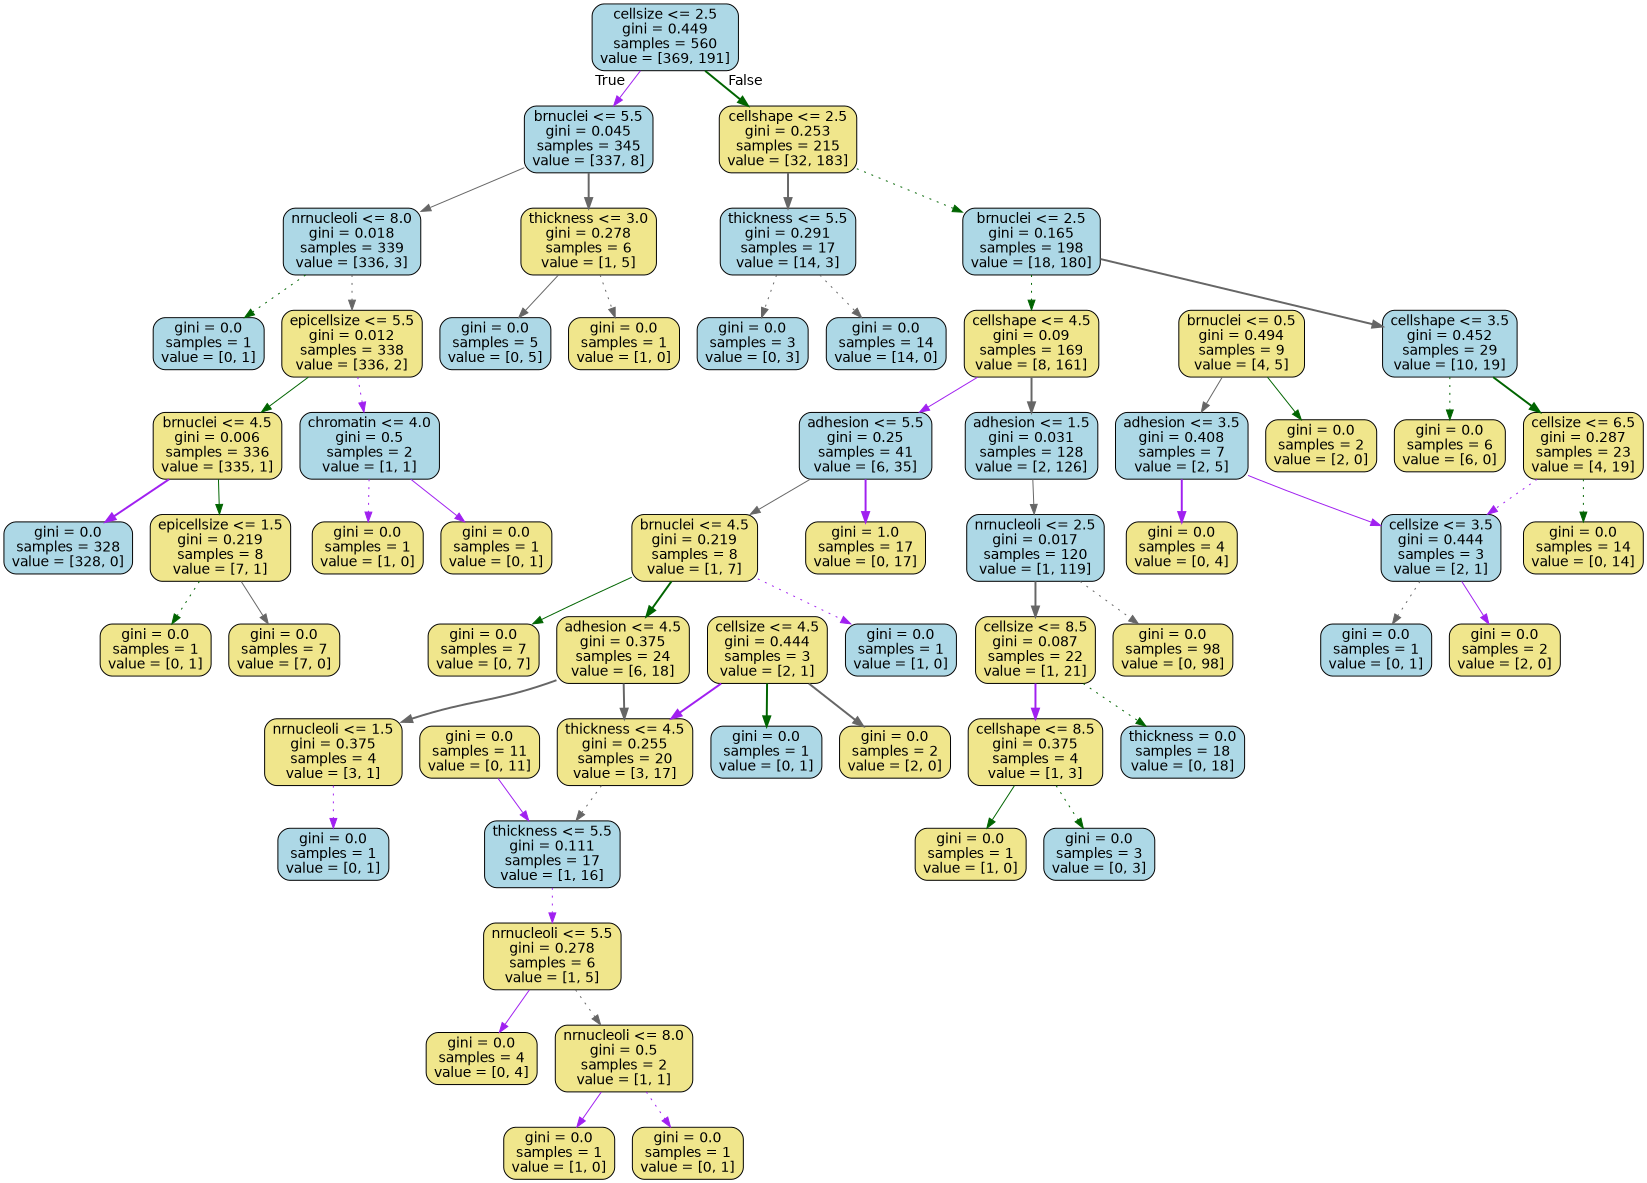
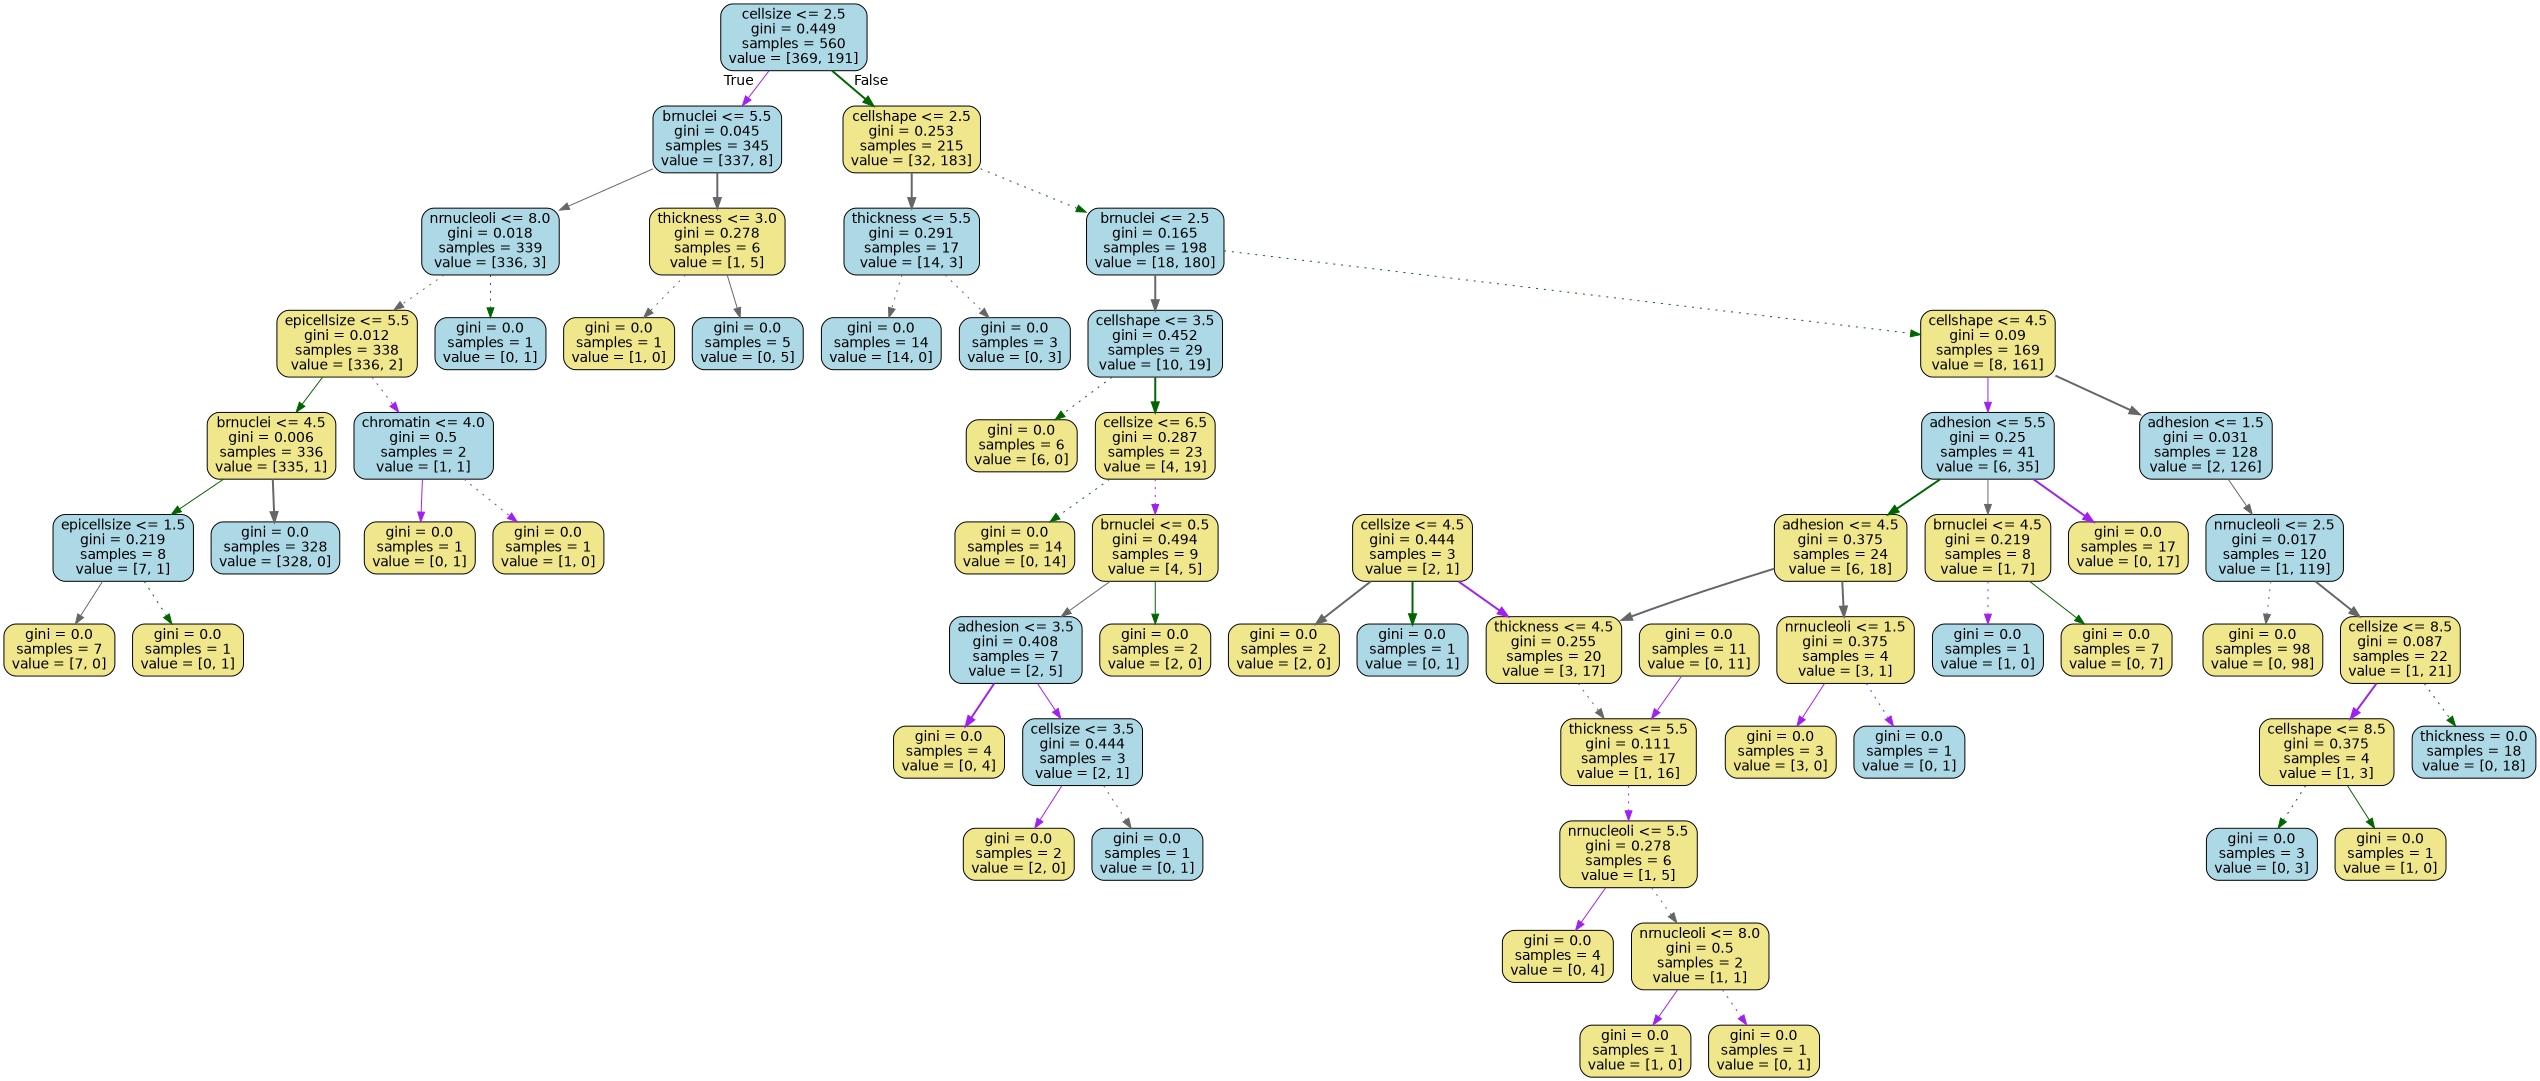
  digraph {
    node [color=black fillcolor=khaki fontname=helvetica shape=box style="filled, rounded"]
    edge [color=gray40 fontname=helvetica style=dotted]
    n1 [fillcolor=lightblue label="cellsize <= 2.5\ngini = 0.449\nsamples = 560\nvalue = [369, 191]"]
    n2 [fillcolor=lightblue label="brnuclei <= 5.5\ngini = 0.045\nsamples = 345\nvalue = [337, 8]"]
    n3 [label="cellshape <= 2.5\ngini = 0.253\nsamples = 215\nvalue = [32, 183]"]
    n4 [fillcolor=lightblue label="nrnucleoli <= 8.0\ngini = 0.018\nsamples = 339\nvalue = [336, 3]"]
    n5 [label="thickness <= 3.0\ngini = 0.278\nsamples = 6\nvalue = [1, 5]"]
    n6 [fillcolor=lightblue label="thickness <= 5.5\ngini = 0.291\nsamples = 17\nvalue = [14, 3]"]
    n7 [fillcolor=lightblue label="brnuclei <= 2.5\ngini = 0.165\nsamples = 198\nvalue = [18, 180]"]
    n8 [label="epicellsize <= 5.5\ngini = 0.012\nsamples = 338\nvalue = [336, 2]"]
    n9 [fillcolor=lightblue label="gini = 0.0\nsamples = 1\nvalue = [0, 1]"]
    n10 [label="gini = 0.0\nsamples = 1\nvalue = [1, 0]"]
    n11 [fillcolor=lightblue label="gini = 0.0\nsamples = 5\nvalue = [0, 5]"]
    n12 [label="brnuclei <= 4.5\ngini = 0.006\nsamples = 336\nvalue = [335, 1]"]
    n13 [fillcolor=lightblue label="chromatin <= 4.0\ngini = 0.5\nsamples = 2\nvalue = [1, 1]"]
    n14 [fillcolor=lightblue label="gini = 0.0\nsamples = 328\nvalue = [328, 0]"]
-   n15 [label="epicellsize <= 1.5\ngini = 0.219\nsamples = 8\nvalue = [7, 1]"]
+   n15 [fillcolor=lightblue label="epicellsize <= 1.5\ngini = 0.219\nsamples = 8\nvalue = [7, 1]"]
    n16 [label="gini = 0.0\nsamples = 1\nvalue = [1, 0]"]
    n17 [label="gini = 0.0\nsamples = 1\nvalue = [0, 1]"]
    n18 [label="gini = 0.0\nsamples = 1\nvalue = [0, 1]"]
    n19 [label="gini = 0.0\nsamples = 7\nvalue = [7, 0]"]
    n20 [fillcolor=lightblue label="gini = 0.0\nsamples = 14\nvalue = [14, 0]"]
    n21 [fillcolor=lightblue label="gini = 0.0\nsamples = 3\nvalue = [0, 3]"]
    n22 [fillcolor=lightblue label="cellshape <= 3.5\ngini = 0.452\nsamples = 29\nvalue = [10, 19]"]
    n23 [label="cellshape <= 4.5\ngini = 0.09\nsamples = 169\nvalue = [8, 161]"]
    n24 [label="gini = 0.0\nsamples = 6\nvalue = [6, 0]"]
    n25 [label="cellsize <= 6.5\ngini = 0.287\nsamples = 23\nvalue = [4, 19]"]
    n26 [fillcolor=lightblue label="adhesion <= 5.5\ngini = 0.25\nsamples = 41\nvalue = [6, 35]"]
    n27 [fillcolor=lightblue label="adhesion <= 1.5\ngini = 0.031\nsamples = 128\nvalue = [2, 126]"]
    n28 [label="brnuclei <= 0.5\ngini = 0.494\nsamples = 9\nvalue = [4, 5]"]
    n29 [label="gini = 0.0\nsamples = 14\nvalue = [0, 14]"]
    n30 [label="gini = 0.0\nsamples = 2\nvalue = [2, 0]"]
    n31 [fillcolor=lightblue label="adhesion <= 3.5\ngini = 0.408\nsamples = 7\nvalue = [2, 5]"]
    n32 [fillcolor=lightblue label="cellsize <= 3.5\ngini = 0.444\nsamples = 3\nvalue = [2, 1]"]
    n33 [label="gini = 0.0\nsamples = 4\nvalue = [0, 4]"]
    n34 [fillcolor=lightblue label="gini = 0.0\nsamples = 1\nvalue = [0, 1]"]
    n35 [label="gini = 0.0\nsamples = 2\nvalue = [2, 0]"]
    n36 [label="adhesion <= 4.5\ngini = 0.375\nsamples = 24\nvalue = [6, 18]"]
-   n37 [label="gini = 1.0\nsamples = 17\nvalue = [0, 17]"]
+   n37 [label="gini = 0.0\nsamples = 17\nvalue = [0, 17]"]
    n38 [label="brnuclei <= 4.5\ngini = 0.219\nsamples = 8\nvalue = [1, 7]"]
    n39 [fillcolor=lightblue label="nrnucleoli <= 2.5\ngini = 0.017\nsamples = 120\nvalue = [1, 119]"]
    n40 [label="thickness <= 4.5\ngini = 0.255\nsamples = 20\nvalue = [3, 17]"]
    n41 [label="nrnucleoli <= 1.5\ngini = 0.375\nsamples = 4\nvalue = [3, 1]"]
-   n42 [fillcolor=lightblue label="thickness <= 5.5\ngini = 0.111\nsamples = 17\nvalue = [1, 16]"]
+   n42 [label="thickness <= 5.5\ngini = 0.111\nsamples = 17\nvalue = [1, 16]"]
    n43 [fillcolor=lightblue label="gini = 0.0\nsamples = 1\nvalue = [0, 1]"]
+   n44 [label="gini = 0.0\nsamples = 3\nvalue = [3, 0]"]
    n45 [label="cellsize <= 4.5\ngini = 0.444\nsamples = 3\nvalue = [2, 1]"]
    n46 [label="gini = 0.0\nsamples = 2\nvalue = [2, 0]"]
    n47 [fillcolor=lightblue label="gini = 0.0\nsamples = 1\nvalue = [0, 1]"]
    n48 [label="nrnucleoli <= 5.5\ngini = 0.278\nsamples = 6\nvalue = [1, 5]"]
    n49 [label="gini = 0.0\nsamples = 4\nvalue = [0, 4]"]
    n50 [label="nrnucleoli <= 8.0\ngini = 0.5\nsamples = 2\nvalue = [1, 1]"]
    n51 [label="gini = 0.0\nsamples = 11\nvalue = [0, 11]"]
    n52 [label="gini = 0.0\nsamples = 1\nvalue = [1, 0]"]
    n53 [label="gini = 0.0\nsamples = 1\nvalue = [0, 1]"]
    n54 [fillcolor=lightblue label="gini = 0.0\nsamples = 1\nvalue = [1, 0]"]
    n55 [label="gini = 0.0\nsamples = 7\nvalue = [0, 7]"]
    n56 [label="cellsize <= 8.5\ngini = 0.087\nsamples = 22\nvalue = [1, 21]"]
    n57 [label="gini = 0.0\nsamples = 98\nvalue = [0, 98]"]
    n58 [fillcolor=lightblue label="thickness = 0.0\nsamples = 18\nvalue = [0, 18]"]
    n59 [label="cellshape <= 8.5\ngini = 0.375\nsamples = 4\nvalue = [1, 3]"]
    n60 [label="gini = 0.0\nsamples = 1\nvalue = [1, 0]"]
    n61 [fillcolor=lightblue label="gini = 0.0\nsamples = 3\nvalue = [0, 3]"]
    n1 -> n2 [color=purple headlabel=True labelangle=45 labeldistance=2.5 style=solid]
    n1 -> n3 [color=darkgreen headlabel=False labelangle=-45 labeldistance=2.5 style=bold]
    n2 -> n4 [style=solid]
    n2 -> n5 [style=bold]
    n3 -> n6 [style=bold]
    n3 -> n7 [color=darkgreen]
    n4 -> n8
    n4 -> n9 [color=darkgreen]
    n5 -> n10
    n5 -> n11 [style=solid]
    n6 -> n20
    n6 -> n21
    n7 -> n22 [style=bold]
    n7 -> n23 [color=darkgreen]
    n8 -> n12 [color=darkgreen style=solid]
    n8 -> n13 [color=purple]
-   n12 -> n14 [color=purple style=bold]
+   n12 -> n14 [style=bold]
    n12 -> n15 [color=darkgreen style=solid]
    n13 -> n16 [color=purple]
    n13 -> n17 [color=purple style=solid]
    n15 -> n18 [color=darkgreen]
    n15 -> n19 [style=solid]
    n22 -> n24 [color=darkgreen]
    n22 -> n25 [color=darkgreen style=bold]
    n23 -> n26 [color=purple style=solid]
    n23 -> n27 [style=bold]
-   n25 -> n32 [color=purple]
+   n25 -> n28 [color=purple]
    n25 -> n29 [color=darkgreen]
-   n38 -> n36 [color=darkgreen style=bold]
+   n26 -> n36 [color=darkgreen style=bold]
    n26 -> n37 [color=purple style=bold]
    n26 -> n38 [style=solid]
    n27 -> n39 [style=solid]
    n28 -> n30 [color=darkgreen style=solid]
    n28 -> n31 [style=solid]
    n31 -> n32 [color=purple style=solid]
    n31 -> n33 [color=purple style=bold]
    n32 -> n34
    n32 -> n35 [color=purple style=solid]
    n36 -> n40 [style=bold]
    n36 -> n41 [style=bold]
    n38 -> n54 [color=purple]
    n38 -> n55 [color=darkgreen style=solid]
    n39 -> n56 [style=bold]
    n39 -> n57
    n40 -> n42
    n41 -> n43 [color=purple]
+   n41 -> n44 [color=purple style=solid]
    n42 -> n48 [color=purple]
    n45 -> n40 [color=purple style=bold]
    n45 -> n46 [style=bold]
    n45 -> n47 [color=darkgreen style=bold]
    n48 -> n49 [color=purple style=solid]
    n48 -> n50
    n50 -> n52 [color=purple style=solid]
    n50 -> n53 [color=purple]
    n51 -> n42 [color=purple style=solid]
    n56 -> n58 [color=darkgreen]
    n56 -> n59 [color=purple style=bold]
    n59 -> n60 [color=darkgreen style=solid]
    n59 -> n61 [color=darkgreen]
  }
